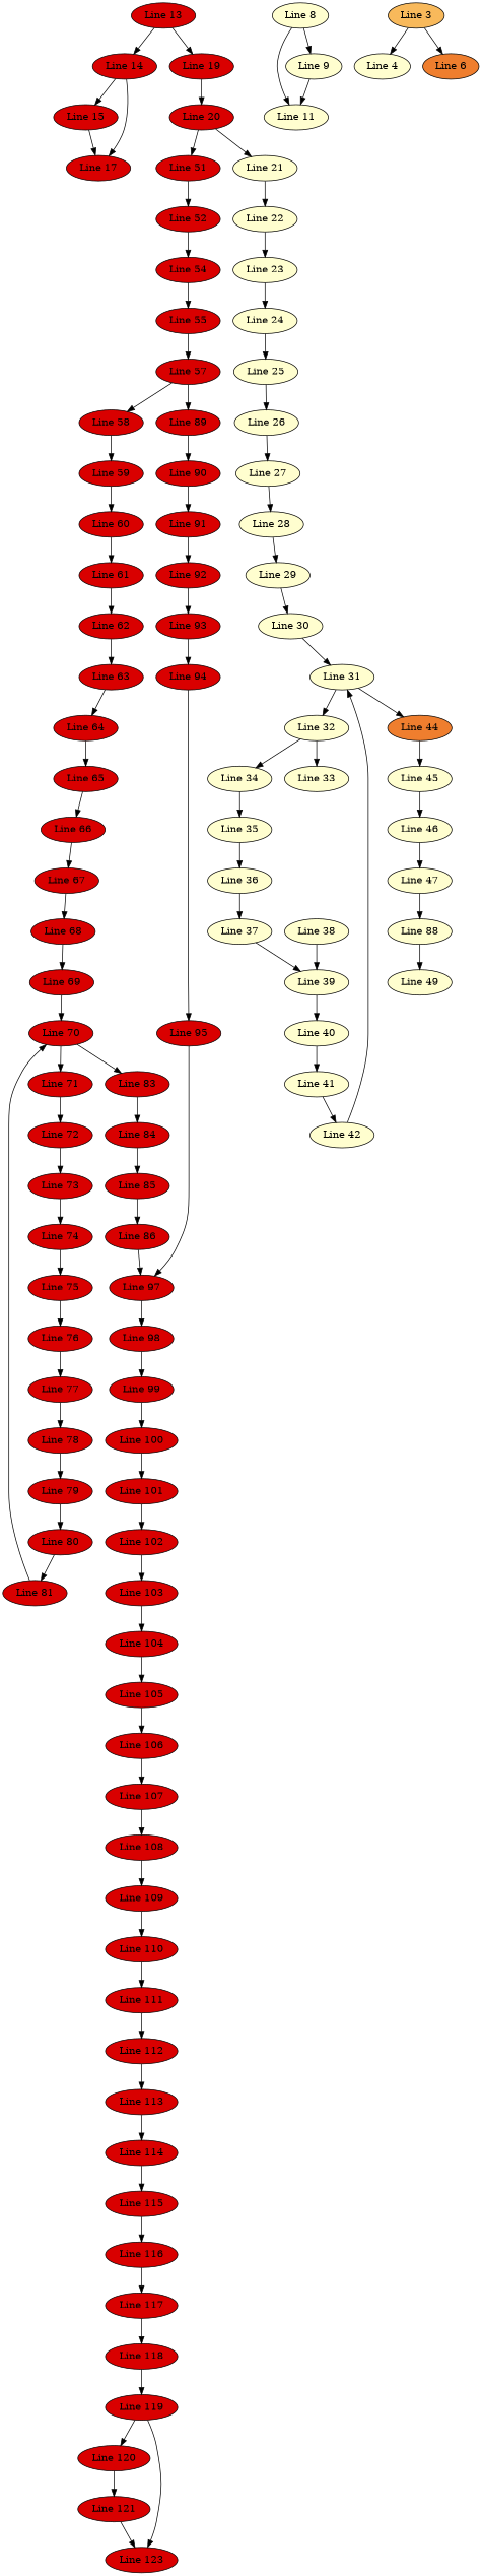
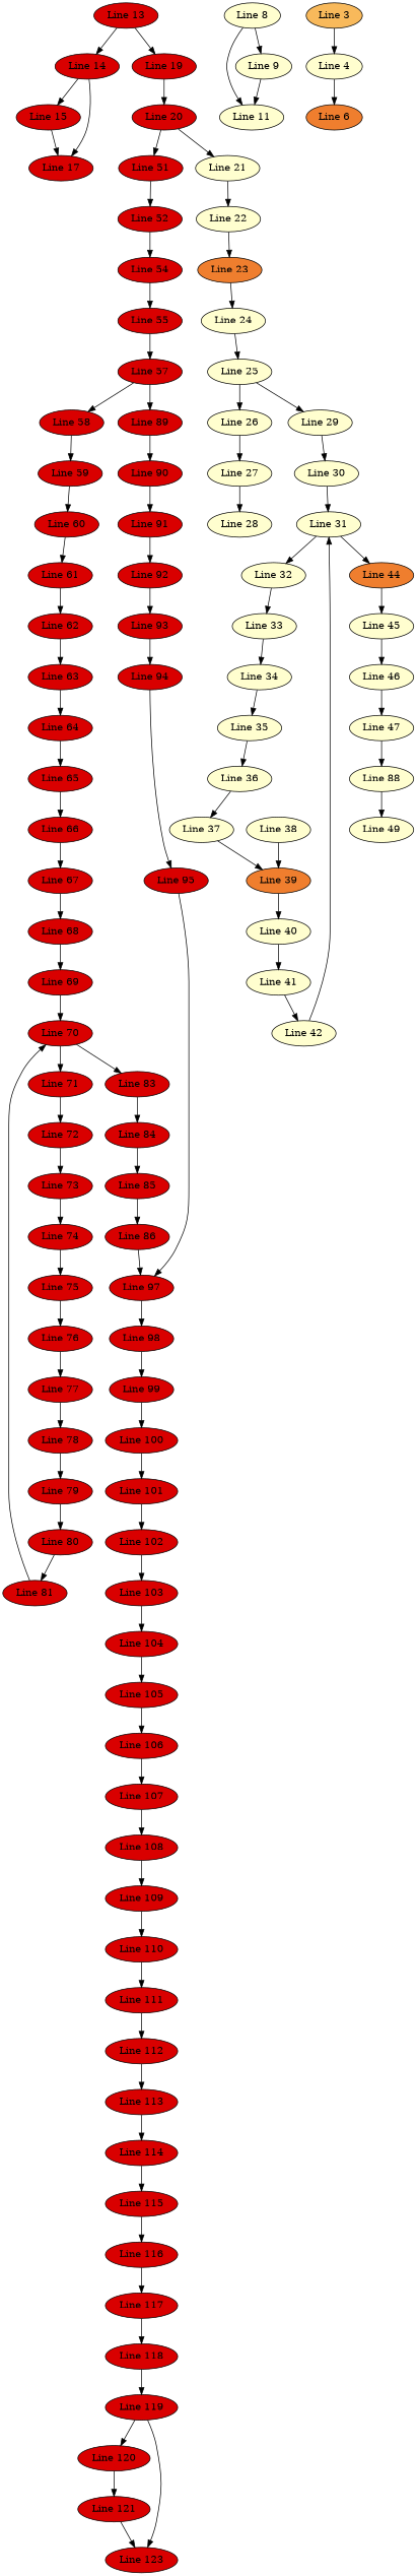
  strict digraph {
    node [fillcolor="#d90000" shape=ellipse style=filled]
    n1 [label="Line 100"]
    n2 [label="Line 101"]
    n3 [label="Line 102"]
    n4 [label="Line 103"]
    n5 [label="Line 104"]
    n6 [label="Line 105"]
    n7 [label="Line 106"]
    n8 [label="Line 107"]
    n9 [label="Line 108"]
    n10 [label="Line 109"]
    n11 [label="Line 110"]
    n12 [label="Line 111"]
    n13 [label="Line 112"]
    n14 [label="Line 113"]
    n15 [label="Line 114"]
    n16 [label="Line 115"]
    n17 [label="Line 116"]
    n18 [label="Line 117"]
    n19 [label="Line 118"]
    n20 [label="Line 119"]
    n21 [label="Line 120"]
    n22 [label="Line 123"]
    n23 [label="Line 121"]
    n24 [fillcolor="#fffecf" label="Line 11"]
    n25 [label="Line 13"]
    n26 [label="Line 14"]
    n27 [label="Line 19"]
    n28 [label="Line 15"]
    n29 [label="Line 17"]
    n30 [label="Line 20"]
    n31 [fillcolor="#fffecf" label="Line 21"]
    n32 [label="Line 51"]
    n33 [fillcolor="#fffecf" label="Line 22"]
    n34 [label="Line 52"]
-   n35 [fillcolor="#fffecf" label="Line 23"]
+   n35 [fillcolor="#ef7e2e" label="Line 23"]
    n36 [fillcolor="#fffecf" label="Line 24"]
    n37 [fillcolor="#fffecf" label="Line 25"]
    n38 [fillcolor="#fffecf" label="Line 26"]
    n39 [fillcolor="#fffecf" label="Line 27"]
    n40 [fillcolor="#fffecf" label="Line 28"]
    n41 [fillcolor="#fffecf" label="Line 29"]
    n42 [fillcolor="#fffecf" label="Line 30"]
    n43 [fillcolor="#fffecf" label="Line 31"]
    n44 [fillcolor="#fffecf" label="Line 32"]
    n45 [fillcolor="#ef7e2e" label="Line 44"]
    n46 [fillcolor="#fffecf" label="Line 33"]
    n47 [fillcolor="#fffecf" label="Line 45"]
    n48 [fillcolor="#fffecf" label="Line 34"]
    n49 [fillcolor="#fffecf" label="Line 35"]
    n50 [fillcolor="#fffecf" label="Line 36"]
    n51 [fillcolor="#fffecf" label="Line 37"]
-   n52 [fillcolor="#fffecf" label="Line 39"]
+   n52 [fillcolor="#ef7e2e" label="Line 39"]
    n53 [fillcolor="#fffecf" label="Line 38"]
    n54 [fillcolor="#fffecf" label="Line 40"]
    n55 [fillcolor="#fffecf" label="Line 41"]
    n56 [fillcolor="#f8b95b" label="Line 3"]
    n57 [fillcolor="#fffecf" label="Line 4"]
    n58 [fillcolor="#ef7e2e" label="Line 6"]
    n59 [fillcolor="#fffecf" label="Line 42"]
    n60 [fillcolor="#fffecf" label="Line 46"]
    n61 [fillcolor="#fffecf" label="Line 47"]
    n62 [fillcolor="#fffecf" label="Line 88"]
    n63 [fillcolor="#fffecf" label="Line 49"]
    n64 [label="Line 54"]
    n65 [label="Line 55"]
    n66 [label="Line 57"]
    n67 [label="Line 58"]
    n68 [label="Line 89"]
    n69 [label="Line 59"]
    n70 [label="Line 90"]
    n71 [label="Line 60"]
    n72 [label="Line 61"]
    n73 [label="Line 62"]
    n74 [label="Line 63"]
    n75 [label="Line 64"]
    n76 [label="Line 65"]
    n77 [label="Line 66"]
    n78 [label="Line 67"]
    n79 [label="Line 68"]
    n80 [label="Line 69"]
    n81 [label="Line 70"]
    n82 [label="Line 71"]
    n83 [label="Line 83"]
    n84 [label="Line 72"]
    n85 [label="Line 84"]
    n86 [label="Line 73"]
    n87 [label="Line 74"]
    n88 [label="Line 75"]
    n89 [label="Line 76"]
    n90 [label="Line 77"]
    n91 [label="Line 78"]
    n92 [label="Line 79"]
    n93 [label="Line 80"]
    n94 [label="Line 81"]
    n95 [fillcolor="#fffecf" label="Line 8"]
    n96 [fillcolor="#fffecf" label="Line 9"]
    n97 [label="Line 85"]
    n98 [label="Line 86"]
    n99 [label="Line 97"]
    n100 [label="Line 98"]
    n101 [label="Line 91"]
    n102 [label="Line 92"]
    n103 [label="Line 93"]
    n104 [label="Line 94"]
    n105 [label="Line 95"]
    n106 [label="Line 99"]
    n1 -> n2
    n2 -> n3
    n3 -> n4
    n4 -> n5
    n5 -> n6
    n6 -> n7
    n7 -> n8
    n8 -> n9
    n9 -> n10
    n10 -> n11
    n11 -> n12
    n12 -> n13
    n13 -> n14
    n14 -> n15
    n15 -> n16
    n16 -> n17
    n17 -> n18
    n18 -> n19
    n19 -> n20
    n20 -> n21
    n20 -> n22
    n21 -> n23
    n23 -> n22
    n25 -> n26
    n25 -> n27
    n26 -> n28
    n26 -> n29
    n27 -> n30
    n28 -> n29
    n30 -> n31
    n30 -> n32
    n31 -> n33
    n32 -> n34
    n33 -> n35
    n34 -> n64
    n35 -> n36
    n36 -> n37
    n37 -> n38
    n38 -> n39
    n39 -> n40
-   n40 -> n41
+   n37 -> n41
    n41 -> n42
    n42 -> n43
    n43 -> n44
    n43 -> n45
    n44 -> n46
    n45 -> n47
-   n44 -> n48
+   n46 -> n48
    n47 -> n60
    n48 -> n49
    n49 -> n50
    n50 -> n51
    n51 -> n52
    n52 -> n54
    n53 -> n52
    n54 -> n55
    n55 -> n59
    n56 -> n57
-   n56 -> n58
+   n57 -> n58
    n59 -> n43
    n60 -> n61
    n61 -> n62
    n62 -> n63
    n64 -> n65
    n65 -> n66
    n66 -> n67
    n66 -> n68
    n67 -> n69
    n68 -> n70
    n69 -> n71
    n70 -> n101
    n71 -> n72
    n72 -> n73
    n73 -> n74
    n74 -> n75
    n75 -> n76
    n76 -> n77
    n77 -> n78
    n78 -> n79
    n79 -> n80
    n80 -> n81
    n81 -> n82
    n81 -> n83
    n82 -> n84
    n83 -> n85
    n84 -> n86
    n85 -> n97
    n86 -> n87
    n87 -> n88
    n88 -> n89
    n89 -> n90
    n90 -> n91
    n91 -> n92
    n92 -> n93
    n93 -> n94
    n94 -> n81
    n95 -> n24
    n95 -> n96
    n96 -> n24
    n97 -> n98
    n98 -> n99
    n99 -> n100
    n100 -> n106
    n101 -> n102
    n102 -> n103
    n103 -> n104
    n104 -> n105
    n105 -> n99
    n106 -> n1
  }
